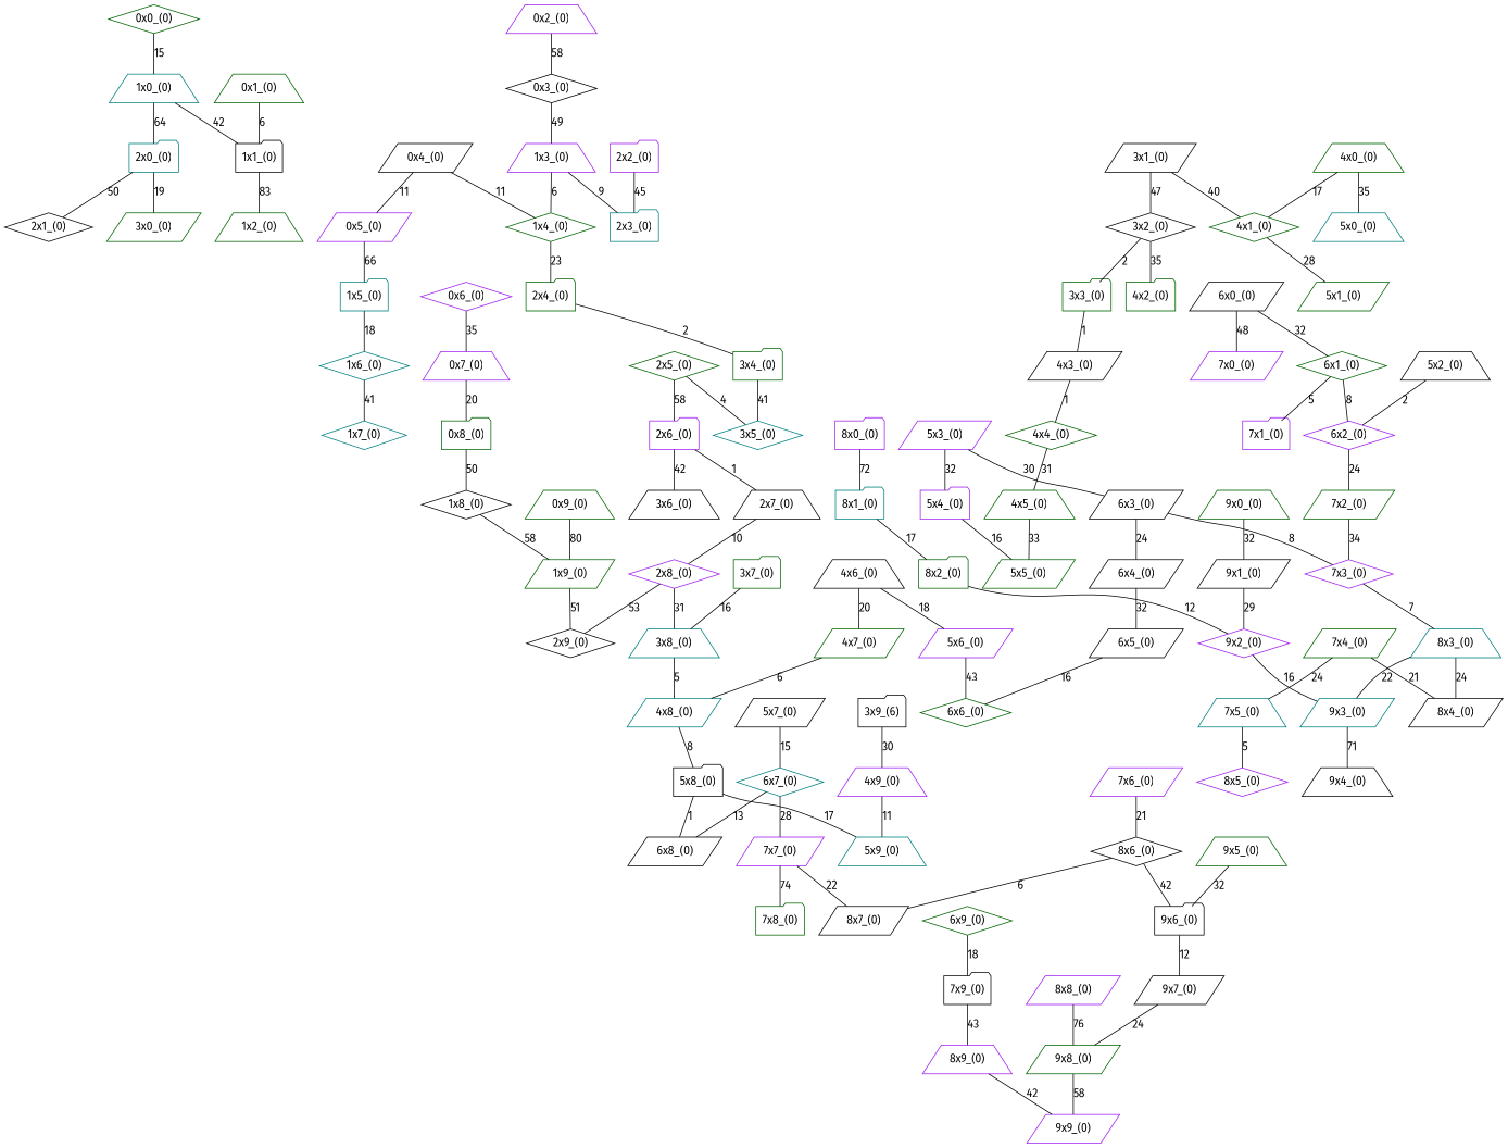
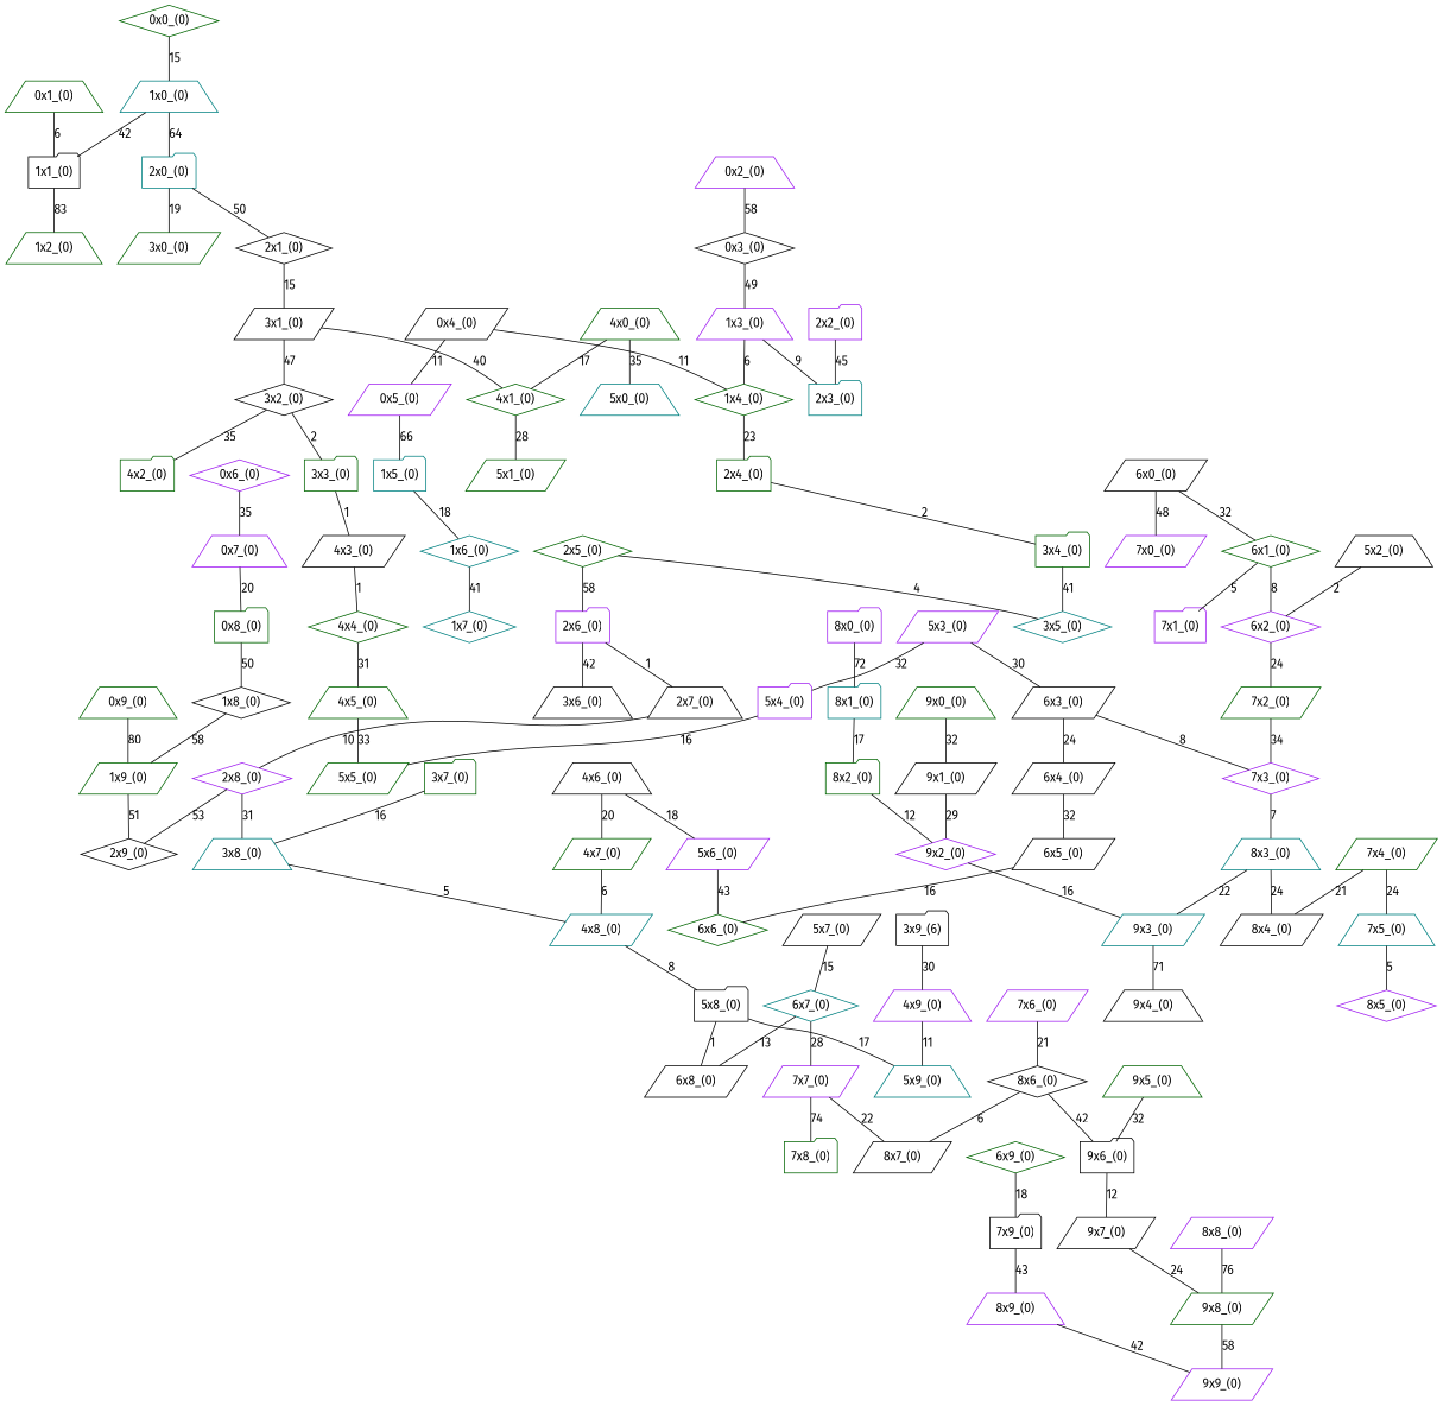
  graph {
    fontname="Fira Sans"
    node [color=darkgreen fontname="Fira Sans" kruskal=9 shape=parallelogram weight=0]
    edge [fontname="Fira Sans" weight=24]
    "0x0_(0)" [shape=diamond]
    "1x0_(0)" [color=teal shape=trapezium]
    "1x1_(0)" [color=black shape=folder]
    "2x0_(0)" [color=teal shape=folder]
    "0x1_(0)" [shape=trapezium]
    "1x2_(0)" [shape=trapezium]
    "0x2_(0)" [color=purple shape=trapezium]
    "0x3_(0)" [color=black shape=diamond]
    "1x3_(0)" [color=purple shape=trapezium]
    "1x4_(0)" [shape=diamond]
    "2x3_(0)" [color=teal shape=folder]
    "0x4_(0)" [color=black]
    "0x5_(0)" [color=purple]
    "1x5_(0)" [color=teal shape=folder]
    "2x4_(0)" [shape=folder]
    "1x6_(0)" [color=teal shape=diamond]
    "0x6_(0)" [color=purple shape=diamond]
    "0x7_(0)" [color=purple shape=trapezium]
    "0x8_(0)" [shape=folder]
    "1x8_(0)" [color=black shape=diamond]
    "1x9_(0)"
    "0x9_(0)" [shape=trapezium]
    "2x9_(0)" [color=black shape=diamond]
    "2x1_(0)" [color=black shape=diamond]
    "3x0_(0)"
    "3x4_(0)" [shape=folder]
    "1x7_(0)" [color=teal shape=diamond]
    "3x1_(0)" [color=black]
    "3x2_(0)" [color=black shape=diamond]
    "4x1_(0)" [shape=diamond]
    "2x2_(0)" [color=purple shape=folder]
    "3x5_(0)" [color=teal shape=diamond]
    "2x5_(0)" [shape=diamond]
    "2x6_(0)" [color=purple shape=folder]
    "2x7_(0)" [color=black shape=trapezium]
    "3x6_(0)" [color=black shape=trapezium]
    "2x8_(0)" [color=purple shape=diamond]
    "3x8_(0)" [color=teal shape=trapezium]
    "4x8_(0)" [color=teal]
    "3x3_(0)" [shape=folder]
    "4x2_(0)" [shape=folder]
    "5x1_(0)"
    "4x3_(0)" [color=black]
    "4x4_(0)" [shape=diamond]
    "3x7_(0)" [shape=folder]
    "5x8_(0)" [color=black shape=folder]
    n47 [color=black label="3x9_(6)" shape=folder]
    "4x9_(0)" [color=purple shape=trapezium]
    "5x9_(0)" [color=teal shape=trapezium]
    "4x0_(0)" [shape=trapezium]
    "5x0_(0)" [color=teal shape=trapezium]
    "4x5_(0)" [shape=trapezium]
    "5x5_(0)"
    "4x6_(0)" [color=black shape=trapezium]
    "4x7_(0)"
    "5x6_(0)" [color=purple]
    "6x6_(0)" [shape=diamond]
    "6x8_(0)" [color=black]
    "5x2_(0)" [color=black shape=trapezium]
    "6x2_(0)" [color=purple shape=diamond]
    "7x2_(0)"
    "5x3_(0)" [color=purple]
    "5x4_(0)" [color=purple shape=folder]
    "6x3_(0)" [color=black]
    "6x4_(0)" [color=black]
    "7x3_(0)" [color=purple shape=diamond]
    "5x7_(0)" [color=black]
    "6x7_(0)" [color=teal shape=diamond]
    "7x7_(0)" [color=purple]
    "6x0_(0)" [color=black]
    "6x1_(0)" [shape=diamond]
    "7x0_(0)" [color=purple]
    "7x1_(0)" [color=purple shape=folder]
    "6x5_(0)" [color=black]
    "8x3_(0)" [color=teal shape=trapezium]
    "7x8_(0)" [shape=folder]
    "8x7_(0)" [color=black]
    "6x9_(0)" [shape=diamond]
    "7x9_(0)" [color=black shape=folder]
    "8x9_(0)" [color=purple shape=trapezium]
    "8x4_(0)" [color=black]
    "9x3_(0)" [color=teal]
    "7x5_(0)" [color=teal shape=trapezium]
    "7x4_(0)"
    "8x5_(0)" [color=purple shape=diamond]
    "7x6_(0)" [color=purple]
    "8x6_(0)" [color=black shape=diamond]
    "9x6_(0)" [color=black shape=folder]
    "9x9_(0)" [color=purple]
    "8x0_(0)" [color=purple shape=folder]
    "8x1_(0)" [color=teal shape=folder]
    "8x2_(0)" [shape=folder]
    "9x2_(0)" [color=purple shape=diamond]
    "9x4_(0)" [color=black shape=trapezium]
    "9x7_(0)" [color=black]
    "8x8_(0)" [color=purple]
    "9x8_(0)"
    "9x0_(0)" [shape=trapezium]
    "9x1_(0)" [color=black]
    "9x5_(0)" [shape=trapezium]
    "0x0_(0)" -- "1x0_(0)" [label=15 weight=15]
    "1x0_(0)" -- "1x1_(0)" [label=42 weight=42]
    "1x0_(0)" -- "2x0_(0)" [label=64 weight=64]
    "1x1_(0)" -- "1x2_(0)" [label=83 weight=83]
    "2x0_(0)" -- "2x1_(0)" [label=50 weight=50]
    "2x0_(0)" -- "3x0_(0)" [label=19 weight=19]
    "0x1_(0)" -- "1x1_(0)" [label=6 weight=6]
    "0x2_(0)" -- "0x3_(0)" [label=58 weight=58]
    "0x3_(0)" -- "1x3_(0)" [label=49 weight=49]
    "1x3_(0)" -- "1x4_(0)" [label=6 weight=6]
    "1x3_(0)" -- "2x3_(0)" [label=9 weight=9]
    "1x4_(0)" -- "2x4_(0)" [label=23 weight=23]
    "0x4_(0)" -- "1x4_(0)" [label=11 weight=11]
    "0x4_(0)" -- "0x5_(0)" [label=11 weight=11]
    "0x5_(0)" -- "1x5_(0)" [label=66 weight=66]
    "1x5_(0)" -- "1x6_(0)" [label=18 weight=18]
    "2x4_(0)" -- "3x4_(0)" [label=2 weight=2]
    "1x6_(0)" -- "1x7_(0)" [label=41 weight=41]
    "0x6_(0)" -- "0x7_(0)" [label=35 weight=35]
    "0x7_(0)" -- "0x8_(0)" [label=20 weight=20]
    "0x8_(0)" -- "1x8_(0)" [label=50 weight=50]
    "1x8_(0)" -- "1x9_(0)" [label=58 weight=58]
    "1x9_(0)" -- "2x9_(0)" [label=51 weight=51]
    "0x9_(0)" -- "1x9_(0)" [label=80 weight=80]
+   "2x1_(0)" -- "3x1_(0)" [label=15 weight=15]
    "3x4_(0)" -- "3x5_(0)" [label=41 weight=41]
    "3x1_(0)" -- "3x2_(0)" [label=47 weight=47]
    "3x1_(0)" -- "4x1_(0)" [label=40 weight=40]
    "3x2_(0)" -- "3x3_(0)" [label=2 weight=9]
    "3x2_(0)" -- "4x2_(0)" [label=35 weight=35]
    "4x1_(0)" -- "5x1_(0)" [label=28 weight=28]
    "2x2_(0)" -- "2x3_(0)" [label=45 weight=45]
    "2x5_(0)" -- "3x5_(0)" [label=4 weight=4]
    "2x5_(0)" -- "2x6_(0)" [label=58 weight=58]
    "2x6_(0)" -- "2x7_(0)" [label=1 weight=1]
    "2x6_(0)" -- "3x6_(0)" [label=42 weight=42]
    "2x7_(0)" -- "2x8_(0)" [label=10 weight=10]
    "2x8_(0)" -- "2x9_(0)" [label=53 weight=53]
    "2x8_(0)" -- "3x8_(0)" [label=31 weight=31]
    "3x8_(0)" -- "4x8_(0)" [label=5 weight=5]
    "4x8_(0)" -- "5x8_(0)" [label=8 weight=8]
    "3x3_(0)" -- "4x3_(0)" [label=1 weight=1]
    "4x3_(0)" -- "4x4_(0)" [label=1 weight=1]
    "4x4_(0)" -- "4x5_(0)" [label=31 weight=31]
    "3x7_(0)" -- "3x8_(0)" [label=16 weight=16]
    "5x8_(0)" -- "5x9_(0)" [label=17 weight=17]
    "5x8_(0)" -- "6x8_(0)" [label=1 weight=1]
    n47 -- "4x9_(0)" [label=30 weight=30]
    "4x9_(0)" -- "5x9_(0)" [label=11 weight=11]
    "4x0_(0)" -- "4x1_(0)" [label=17 weight=17]
    "4x0_(0)" -- "5x0_(0)" [label=35 weight=35]
    "4x5_(0)" -- "5x5_(0)" [label=33 weight=33]
    "4x6_(0)" -- "4x7_(0)" [label=20 weight=20]
    "4x6_(0)" -- "5x6_(0)" [label=18 weight=18]
    "4x7_(0)" -- "4x8_(0)" [label=6 weight=6]
    "5x6_(0)" -- "6x6_(0)" [label=43 weight=43]
    "5x2_(0)" -- "6x2_(0)" [label=2 weight=2]
    "6x2_(0)" -- "7x2_(0)" [label=24]
    "7x2_(0)" -- "7x3_(0)" [label=34 weight=34]
    "5x3_(0)" -- "5x4_(0)" [label=32 weight=32]
    "5x3_(0)" -- "6x3_(0)" [label=30 weight=30]
    "5x4_(0)" -- "5x5_(0)" [label=16 weight=16]
    "6x3_(0)" -- "6x4_(0)" [label=24]
    "6x3_(0)" -- "7x3_(0)" [label=8 weight=8]
    "6x4_(0)" -- "6x5_(0)" [label=32 weight=32]
    "7x3_(0)" -- "8x3_(0)" [label=7 weight=7]
    "5x7_(0)" -- "6x7_(0)" [label=15 weight=15]
    "6x7_(0)" -- "6x8_(0)" [label=13 weight=13]
    "6x7_(0)" -- "7x7_(0)" [label=28 weight=28]
    "7x7_(0)" -- "7x8_(0)" [label=74 weight=74]
    "7x7_(0)" -- "8x7_(0)" [label=22 weight=22]
    "6x0_(0)" -- "6x1_(0)" [label=32 weight=32]
    "6x0_(0)" -- "7x0_(0)" [label=48 weight=48]
    "6x1_(0)" -- "6x2_(0)" [label=8 weight=8]
    "6x1_(0)" -- "7x1_(0)" [label=5 weight=5]
    "6x5_(0)" -- "6x6_(0)" [label=16 weight=16]
    "8x3_(0)" -- "8x4_(0)" [label=24]
    "8x3_(0)" -- "9x3_(0)" [label=22 weight=22]
    "6x9_(0)" -- "7x9_(0)" [label=18 weight=18]
    "7x9_(0)" -- "8x9_(0)" [label=43 weight=43]
    "8x9_(0)" -- "9x9_(0)" [label=42 weight=42]
    "9x3_(0)" -- "9x4_(0)" [label=71 weight=71]
    "7x5_(0)" -- "8x5_(0)" [label=5 weight=5]
    "7x4_(0)" -- "8x4_(0)" [label=21 weight=21]
    "7x4_(0)" -- "7x5_(0)" [label=24]
    "7x6_(0)" -- "8x6_(0)" [label=21 weight=21]
    "8x6_(0)" -- "8x7_(0)" [label=6 weight=6]
    "8x6_(0)" -- "9x6_(0)" [label=42 weight=42]
    "9x6_(0)" -- "9x7_(0)" [label=12 weight=12]
    "8x0_(0)" -- "8x1_(0)" [label=72 weight=72]
    "8x1_(0)" -- "8x2_(0)" [label=17 weight=17]
    "8x2_(0)" -- "9x2_(0)" [label=12 weight=12]
    "9x2_(0)" -- "9x3_(0)" [label=16 weight=16]
    "9x7_(0)" -- "9x8_(0)" [label=24]
    "8x8_(0)" -- "9x8_(0)" [label=76 weight=76]
    "9x8_(0)" -- "9x9_(0)" [label=58 weight=58]
    "9x0_(0)" -- "9x1_(0)" [label=32 weight=32]
    "9x1_(0)" -- "9x2_(0)" [label=29 weight=29]
    "9x5_(0)" -- "9x6_(0)" [label=32 weight=32]
  }
